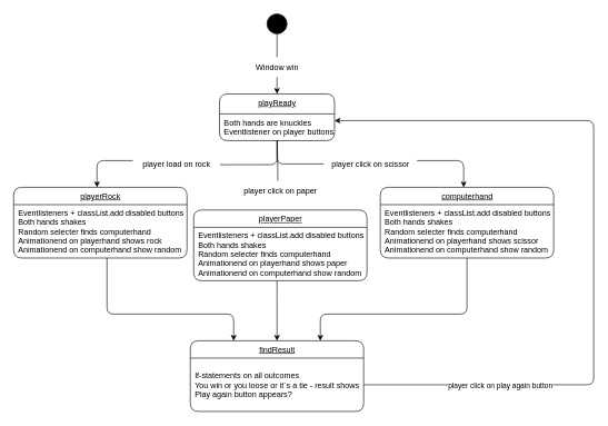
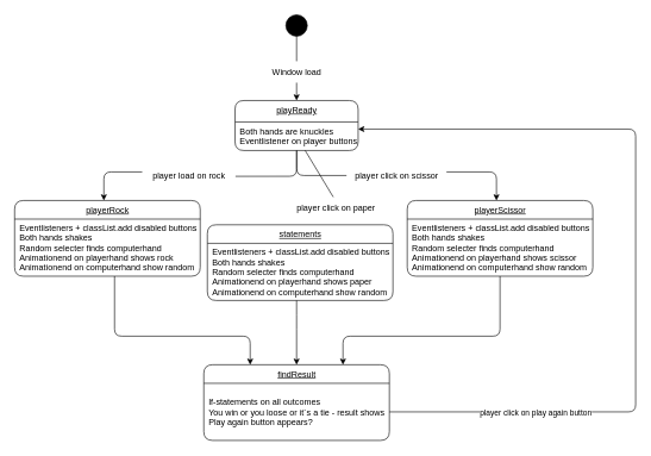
  <mxCell id="0" />
  <mxCell id="1" parent="0" />
  <mxCell id="2" style="edgeStyle=none;html=1;entryX=0.5;entryY=0;entryDx=0;entryDy=0;startArrow=none;" parent="1" source="7" target="4" edge="1"><mxGeometry relative="1" as="geometry" /></mxCell>
  <mxCell id="3" value="" style="ellipse;fillColor=strokeColor;" parent="1" vertex="1"><mxGeometry x="400" y="20" width="30" height="30" as="geometry" /></mxCell>
  <mxCell id="4" value="playReady" style="swimlane;fontStyle=4;align=center;verticalAlign=top;childLayout=stackLayout;horizontal=1;startSize=30;horizontalStack=0;resizeParent=1;resizeParentMax=0;resizeLast=0;collapsible=0;marginBottom=0;html=1;rounded=1;absoluteArcSize=1;arcSize=25;" parent="1" vertex="1"><mxGeometry x="328.75" y="140" width="172.5" height="70" as="geometry" /></mxCell>
  <mxCell id="5" value="Both hands are knuckles&#10;Eventlistener on player buttons" style="fillColor=none;strokeColor=none;align=left;verticalAlign=middle;spacingLeft=5;" parent="4" vertex="1"><mxGeometry y="30" width="172.5" height="40" as="geometry" /></mxCell>
  <mxCell id="6" value="" style="edgeStyle=none;html=1;entryX=0.5;entryY=0;entryDx=0;entryDy=0;endArrow=none;" parent="1" source="3" target="7" edge="1"><mxGeometry relative="1" as="geometry"><mxPoint x="415" y="50" as="sourcePoint" /><mxPoint x="415" y="140" as="targetPoint" /></mxGeometry></mxCell>
- <mxCell id="7" value="Window win" style="text;html=1;align=center;verticalAlign=middle;resizable=0;points=[];autosize=1;strokeColor=none;fillColor=none;" parent="1" vertex="1"><mxGeometry x="370" y="85" width="90" height="30" as="geometry" /></mxCell>
- <mxCell id="8" value="playerPaper" style="swimlane;fontStyle=4;align=center;verticalAlign=top;childLayout=stackLayout;horizontal=1;startSize=26;horizontalStack=0;resizeParent=1;resizeParentMax=0;resizeLast=0;collapsible=0;marginBottom=0;html=1;rounded=1;absoluteArcSize=1;arcSize=25;" parent="1" vertex="1"><mxGeometry x="290" y="314" width="260" height="106" as="geometry" /></mxCell>
+ <mxCell id="7" value="Window load" style="text;html=1;align=center;verticalAlign=middle;resizable=0;points=[];autosize=1;strokeColor=none;fillColor=none;" parent="1" vertex="1"><mxGeometry x="370" y="85" width="90" height="30" as="geometry" /></mxCell>
+ <mxCell id="8" value="statements" style="swimlane;fontStyle=4;align=center;verticalAlign=top;childLayout=stackLayout;horizontal=1;startSize=26;horizontalStack=0;resizeParent=1;resizeParentMax=0;resizeLast=0;collapsible=0;marginBottom=0;html=1;rounded=1;absoluteArcSize=1;arcSize=25;" parent="1" vertex="1"><mxGeometry x="290" y="314" width="260" height="106" as="geometry" /></mxCell>
  <mxCell id="9" value="Eventlisteners + classList.add disabled buttons&#10;Both hands shakes&#10;Random selecter finds computerhand&#10;Animationend on playerhand shows paper&#10;Animationend on computerhand show random" style="fillColor=none;strokeColor=none;align=left;verticalAlign=middle;spacingLeft=5;" parent="8" vertex="1"><mxGeometry y="26" width="260" height="80" as="geometry" /></mxCell>
  <mxCell id="10" style="edgeStyle=orthogonalEdgeStyle;html=1;entryX=0.5;entryY=0;entryDx=0;entryDy=0;startArrow=none;" parent="1" source="15" edge="1"><mxGeometry relative="1" as="geometry"><mxPoint x="145" y="280" as="targetPoint" /><Array as="points"><mxPoint x="145" y="240" /></Array></mxGeometry></mxCell>
  <mxCell id="11" style="edgeStyle=orthogonalEdgeStyle;html=1;entryX=0.5;entryY=0;entryDx=0;entryDy=0;startArrow=none;" parent="1" source="17" edge="1"><mxGeometry relative="1" as="geometry"><mxPoint x="695" y="280" as="targetPoint" /><Array as="points"><mxPoint x="695" y="240" /></Array></mxGeometry></mxCell>
  <mxCell id="12" value="" style="edgeStyle=none;html=1;entryX=0.472;entryY=0.005;entryDx=0;entryDy=0;entryPerimeter=0;endArrow=none;" parent="1" source="5" target="13" edge="1"><mxGeometry relative="1" as="geometry"><mxPoint x="414.619" y="210" as="sourcePoint" /><mxPoint x="413.28" y="280.4" as="targetPoint" /></mxGeometry></mxCell>
- <mxCell id="13" value="player click on paper" style="text;html=1;align=center;verticalAlign=middle;resizable=0;points=[];autosize=1;strokeColor=none;fillColor=none;" parent="1" vertex="1"><mxGeometry x="355" y="270" width="130" height="30" as="geometry" /></mxCell>
+ <mxCell id="13" value="player click on paper" style="text;html=1;align=center;verticalAlign=middle;resizable=0;points=[];autosize=1;strokeColor=none;fillColor=none;" parent="1" vertex="1"><mxGeometry x="405" y="275" width="130" height="30" as="geometry" /></mxCell>
  <mxCell id="14" value="" style="edgeStyle=orthogonalEdgeStyle;html=1;entryX=1.005;entryY=0.538;entryDx=0;entryDy=0;endArrow=none;entryPerimeter=0;" parent="1" source="5" target="15" edge="1"><mxGeometry relative="1" as="geometry"><mxPoint x="415.08" y="210" as="sourcePoint" /><mxPoint x="145" y="280" as="targetPoint" /><Array as="points"><mxPoint x="415" y="246" /><mxPoint x="329" y="246" /></Array></mxGeometry></mxCell>
  <mxCell id="15" value="player load on rock" style="text;html=1;align=center;verticalAlign=middle;resizable=0;points=[];autosize=1;strokeColor=none;fillColor=none;" parent="1" vertex="1"><mxGeometry x="198.75" y="230" width="130" height="30" as="geometry" /></mxCell>
  <mxCell id="16" value="" style="edgeStyle=orthogonalEdgeStyle;html=1;endArrow=none;" parent="1" source="5" target="17" edge="1"><mxGeometry relative="1" as="geometry"><mxPoint x="415.083" y="210" as="sourcePoint" /><mxPoint x="695" y="280" as="targetPoint" /><Array as="points"><mxPoint x="415" y="245" /></Array></mxGeometry></mxCell>
  <mxCell id="17" value="player click on scissor" style="text;html=1;align=center;verticalAlign=middle;resizable=0;points=[];autosize=1;strokeColor=none;fillColor=none;" parent="1" vertex="1"><mxGeometry x="485" y="230" width="140" height="30" as="geometry" /></mxCell>
  <mxCell id="18" value="playerRock" style="swimlane;fontStyle=4;align=center;verticalAlign=top;childLayout=stackLayout;horizontal=1;startSize=26;horizontalStack=0;resizeParent=1;resizeParentMax=0;resizeLast=0;collapsible=0;marginBottom=0;html=1;rounded=1;absoluteArcSize=1;arcSize=25;" parent="1" vertex="1"><mxGeometry x="20" y="280" width="260" height="106" as="geometry" /></mxCell>
  <mxCell id="19" value="Eventlisteners + classList.add disabled buttons&#10;Both hands shakes&#10;Random selecter finds computerhand&#10;Animationend on playerhand shows rock&#10;Animationend on computerhand show random" style="fillColor=none;strokeColor=none;align=left;verticalAlign=middle;spacingLeft=5;" parent="18" vertex="1"><mxGeometry y="26" width="260" height="80" as="geometry" /></mxCell>
- <mxCell id="20" value="computerhand" style="swimlane;fontStyle=4;align=center;verticalAlign=top;childLayout=stackLayout;horizontal=1;startSize=26;horizontalStack=0;resizeParent=1;resizeParentMax=0;resizeLast=0;collapsible=0;marginBottom=0;html=1;rounded=1;absoluteArcSize=1;arcSize=25;" parent="1" vertex="1"><mxGeometry x="570" y="280" width="260" height="106" as="geometry" /></mxCell>
+ <mxCell id="20" value="playerScissor" style="swimlane;fontStyle=4;align=center;verticalAlign=top;childLayout=stackLayout;horizontal=1;startSize=26;horizontalStack=0;resizeParent=1;resizeParentMax=0;resizeLast=0;collapsible=0;marginBottom=0;html=1;rounded=1;absoluteArcSize=1;arcSize=25;" parent="1" vertex="1"><mxGeometry x="570" y="280" width="260" height="106" as="geometry" /></mxCell>
  <mxCell id="21" value="Eventlisteners + classList.add disabled buttons&#10;Both hands shakes&#10;Random selecter finds computerhand&#10;Animationend on playerhand shows scissor&#10;Animationend on computerhand show random" style="fillColor=none;strokeColor=none;align=left;verticalAlign=middle;spacingLeft=5;" parent="20" vertex="1"><mxGeometry y="26" width="260" height="80" as="geometry" /></mxCell>
  <mxCell id="22" value="findResult" style="swimlane;fontStyle=4;align=center;verticalAlign=top;childLayout=stackLayout;horizontal=1;startSize=26;horizontalStack=0;resizeParent=1;resizeParentMax=0;resizeLast=0;collapsible=0;marginBottom=0;html=1;rounded=1;absoluteArcSize=1;arcSize=25;" parent="1" vertex="1"><mxGeometry x="285" y="510" width="260" height="106" as="geometry" /></mxCell>
  <mxCell id="23" value="If-statements on all outcomes&#10;You win or you loose or it´s a tie - result shows&#10;Play again button appears?" style="fillColor=none;strokeColor=none;align=left;verticalAlign=middle;spacingLeft=5;" parent="22" vertex="1"><mxGeometry y="26" width="260" height="80" as="geometry" /></mxCell>
  <mxCell id="24" style="edgeStyle=orthogonalEdgeStyle;html=1;entryX=1;entryY=0.25;entryDx=0;entryDy=0;" parent="1" source="23" target="5" edge="1"><mxGeometry relative="1" as="geometry"><Array as="points"><mxPoint x="890" y="576" /><mxPoint x="890" y="180" /></Array></mxGeometry></mxCell>
  <mxCell id="25" value="player click on play again button" style="edgeLabel;html=1;align=center;verticalAlign=middle;resizable=0;points=[];" parent="24" vertex="1" connectable="0"><mxGeometry x="-0.638" relative="1" as="geometry"><mxPoint as="offset" /></mxGeometry></mxCell>
  <mxCell id="26" style="edgeStyle=orthogonalEdgeStyle;html=1;entryX=0.25;entryY=0;entryDx=0;entryDy=0;" parent="1" source="19" target="22" edge="1"><mxGeometry relative="1" as="geometry"><Array as="points"><mxPoint x="160" y="470" /><mxPoint x="350" y="470" /></Array></mxGeometry></mxCell>
  <mxCell id="27" style="edgeStyle=orthogonalEdgeStyle;html=1;entryX=0.5;entryY=0;entryDx=0;entryDy=0;" parent="1" source="9" target="22" edge="1"><mxGeometry relative="1" as="geometry"><Array as="points"><mxPoint x="415" y="450" /><mxPoint x="415" y="450" /></Array></mxGeometry></mxCell>
  <mxCell id="28" style="edgeStyle=orthogonalEdgeStyle;html=1;entryX=0.75;entryY=0;entryDx=0;entryDy=0;" parent="1" source="21" target="22" edge="1"><mxGeometry relative="1" as="geometry"><Array as="points"><mxPoint x="700" y="470" /><mxPoint x="480" y="470" /></Array></mxGeometry></mxCell>
